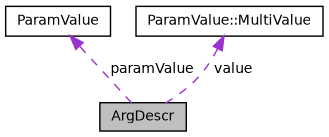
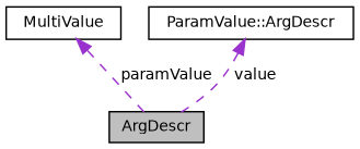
  digraph {
    node [color=black fillcolor=white fontname=Helvetica fontsize=10 shape=record style=filled]
    edge [color=darkorchid3 dir=back fontname=Helvetica fontsize=10 labelfontname=Helvetica labelfontsize=10 style=dashed]
    n1 [fillcolor=grey75 fontcolor=black height=0.2 label=ArgDescr width=0.4]
-   n2 [height=0.2 label=ParamValue width=0.4]
-   n3 [height=0.2 label="ParamValue::MultiValue" width=0.4]
+   n2 [height=0.2 label=MultiValue width=0.4]
+   n3 [height=0.2 label="ParamValue::ArgDescr" width=0.4]
    n2 -> n1 [label=" paramValue"]
    n3 -> n1 [label=" value"]
  }
